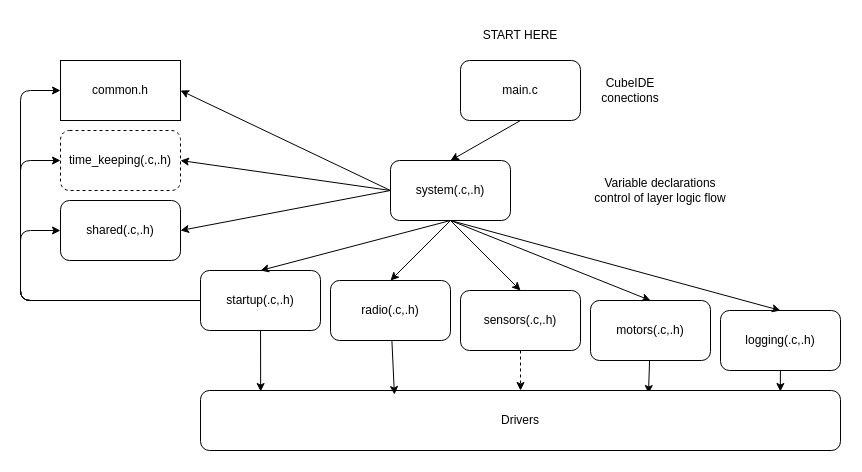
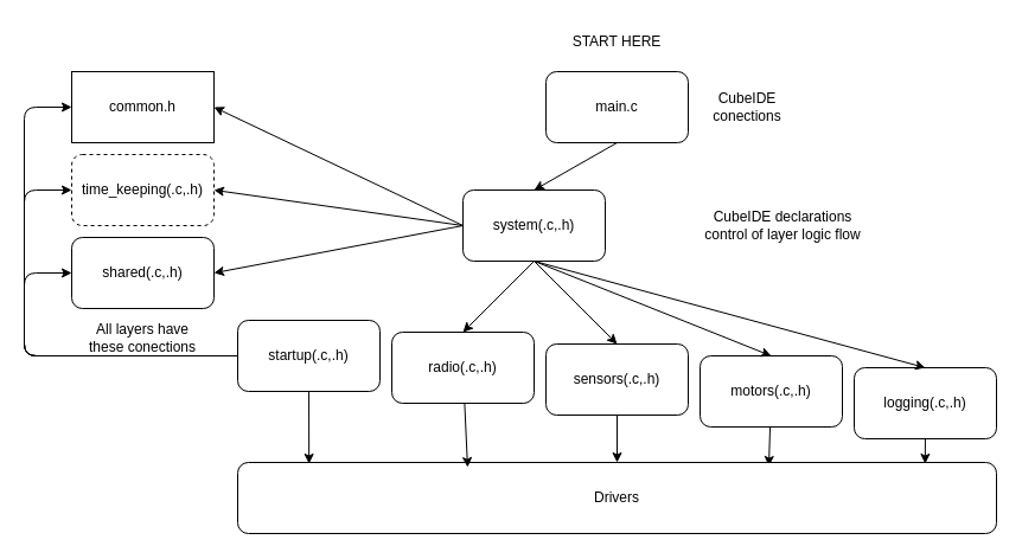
  <mxCell id="0" />
  <mxCell id="1" parent="0" />
  <mxCell id="2" value="main.c" style="rounded=1;whiteSpace=wrap;html=1;" vertex="1" parent="1"><mxGeometry x="460" y="60" width="120" height="60" as="geometry" /></mxCell>
  <mxCell id="3" value="system(.c,.h)" style="rounded=1;whiteSpace=wrap;html=1;" vertex="1" parent="1"><mxGeometry x="390" y="160" width="120" height="60" as="geometry" /></mxCell>
  <mxCell id="4" value="common.h" style="rounded=0;whiteSpace=wrap;html=1;" vertex="1" parent="1"><mxGeometry x="60" y="60" width="120" height="60" as="geometry" /></mxCell>
  <mxCell id="5" value="" style="edgeStyle=none;html=1;entryX=0.7;entryY=0.05;entryDx=0;entryDy=0;entryPerimeter=0;" edge="1" parent="1" source="6" target="21"><mxGeometry relative="1" as="geometry" /></mxCell>
  <mxCell id="6" value="motors&lt;span style=&quot;color: rgb(0, 0, 0);&quot;&gt;(.c,.h)&lt;/span&gt;" style="rounded=1;whiteSpace=wrap;html=1;" vertex="1" parent="1"><mxGeometry x="590" y="300" width="120" height="60" as="geometry" /></mxCell>
- <mxCell id="7" value="" style="edgeStyle=none;html=1;dashed=1;" edge="1" parent="1" source="8" target="21"><mxGeometry relative="1" as="geometry" /></mxCell>
+ <mxCell id="7" value="" style="edgeStyle=none;html=1;" edge="1" parent="1" source="8" target="21"><mxGeometry relative="1" as="geometry" /></mxCell>
  <mxCell id="8" value="sensors&lt;span style=&quot;color: rgb(0, 0, 0);&quot;&gt;(.c,.h)&lt;/span&gt;" style="rounded=1;whiteSpace=wrap;html=1;" vertex="1" parent="1"><mxGeometry x="460" y="290" width="120" height="60" as="geometry" /></mxCell>
  <mxCell id="9" value="shared&lt;span style=&quot;color: rgb(0, 0, 0);&quot;&gt;(.c,.h)&lt;/span&gt;" style="rounded=1;whiteSpace=wrap;html=1;" vertex="1" parent="1"><mxGeometry x="60" y="200" width="120" height="60" as="geometry" /></mxCell>
  <mxCell id="10" value="time_keeping&lt;span style=&quot;color: rgb(0, 0, 0);&quot;&gt;(.c,.h)&lt;/span&gt;" style="rounded=1;whiteSpace=wrap;html=1;dashed=1;" vertex="1" parent="1"><mxGeometry x="60" y="130" width="120" height="60" as="geometry" /></mxCell>
  <mxCell id="11" value="" style="edgeStyle=none;html=1;entryX=0.094;entryY=0.017;entryDx=0;entryDy=0;entryPerimeter=0;" edge="1" parent="1" source="12" target="21"><mxGeometry relative="1" as="geometry" /></mxCell>
  <mxCell id="12" value="startup&lt;span style=&quot;color: rgb(0, 0, 0);&quot;&gt;(.c,.h)&lt;/span&gt;" style="rounded=1;whiteSpace=wrap;html=1;" vertex="1" parent="1"><mxGeometry x="200" y="270" width="120" height="60" as="geometry" /></mxCell>
  <mxCell id="13" value="" style="edgeStyle=none;html=1;entryX=0.906;entryY=0.017;entryDx=0;entryDy=0;entryPerimeter=0;" edge="1" parent="1" source="14" target="21"><mxGeometry relative="1" as="geometry" /></mxCell>
  <mxCell id="14" value="logging&lt;span style=&quot;color: rgb(0, 0, 0);&quot;&gt;(.c,.h)&lt;/span&gt;" style="rounded=1;whiteSpace=wrap;html=1;" vertex="1" parent="1"><mxGeometry x="720" y="310" width="120" height="60" as="geometry" /></mxCell>
  <mxCell id="15" value="" style="endArrow=classic;html=1;exitX=0.5;exitY=1;exitDx=0;exitDy=0;entryX=0.5;entryY=0;entryDx=0;entryDy=0;" edge="1" parent="1" source="2" target="3"><mxGeometry width="50" height="50" relative="1" as="geometry"><mxPoint x="440" y="200" as="sourcePoint" /><mxPoint x="490" y="150" as="targetPoint" /></mxGeometry></mxCell>
  <mxCell id="16" value="" style="endArrow=classic;html=1;entryX=0.5;entryY=0;entryDx=0;entryDy=0;exitX=0.5;exitY=1;exitDx=0;exitDy=0;" edge="1" parent="1" source="3" target="14"><mxGeometry width="50" height="50" relative="1" as="geometry"><mxPoint x="440" y="200" as="sourcePoint" /><mxPoint x="490" y="150" as="targetPoint" /></mxGeometry></mxCell>
  <mxCell id="17" value="" style="endArrow=classic;html=1;exitX=0.5;exitY=1;exitDx=0;exitDy=0;entryX=0.5;entryY=0;entryDx=0;entryDy=0;" edge="1" parent="1" source="3" target="6"><mxGeometry width="50" height="50" relative="1" as="geometry"><mxPoint x="440" y="200" as="sourcePoint" /><mxPoint x="490" y="150" as="targetPoint" /></mxGeometry></mxCell>
  <mxCell id="18" value="" style="endArrow=classic;html=1;entryX=0.5;entryY=0;entryDx=0;entryDy=0;exitX=0.5;exitY=1;exitDx=0;exitDy=0;" edge="1" parent="1" source="3" target="8"><mxGeometry width="50" height="50" relative="1" as="geometry"><mxPoint x="440" y="200" as="sourcePoint" /><mxPoint x="490" y="150" as="targetPoint" /></mxGeometry></mxCell>
  <mxCell id="19" value="" style="endArrow=classic;html=1;exitX=0;exitY=0.5;exitDx=0;exitDy=0;entryX=1;entryY=0.5;entryDx=0;entryDy=0;" edge="1" parent="1" source="3" target="9"><mxGeometry width="50" height="50" relative="1" as="geometry"><mxPoint x="440" y="200" as="sourcePoint" /><mxPoint x="490" y="150" as="targetPoint" /></mxGeometry></mxCell>
  <mxCell id="20" value="" style="endArrow=classic;html=1;entryX=1;entryY=0.5;entryDx=0;entryDy=0;exitX=0;exitY=0.5;exitDx=0;exitDy=0;" edge="1" parent="1" source="3" target="10"><mxGeometry width="50" height="50" relative="1" as="geometry"><mxPoint x="520" y="220" as="sourcePoint" /><mxPoint x="490" y="150" as="targetPoint" /></mxGeometry></mxCell>
  <mxCell id="21" value="Drivers" style="rounded=1;whiteSpace=wrap;html=1;" vertex="1" parent="1"><mxGeometry x="200" y="390" width="640" height="60" as="geometry" /></mxCell>
  <mxCell id="22" value="" style="edgeStyle=none;html=1;entryX=0.303;entryY=0.067;entryDx=0;entryDy=0;entryPerimeter=0;" edge="1" parent="1" source="23" target="21"><mxGeometry relative="1" as="geometry" /></mxCell>
  <mxCell id="23" value="radio&lt;span style=&quot;color: rgb(0, 0, 0);&quot;&gt;(.c,.h)&lt;/span&gt;" style="rounded=1;whiteSpace=wrap;html=1;" vertex="1" parent="1"><mxGeometry x="330" y="280" width="120" height="60" as="geometry" /></mxCell>
  <mxCell id="24" value="" style="endArrow=classic;html=1;entryX=1;entryY=0.5;entryDx=0;entryDy=0;exitX=0;exitY=0.5;exitDx=0;exitDy=0;" edge="1" parent="1" source="3" target="4"><mxGeometry width="50" height="50" relative="1" as="geometry"><mxPoint x="440" y="200" as="sourcePoint" /><mxPoint x="490" y="150" as="targetPoint" /></mxGeometry></mxCell>
- <mxCell id="25" value="Variable declarations control of layer logic flow" style="text;html=1;align=center;verticalAlign=middle;whiteSpace=wrap;rounded=0;" vertex="1" parent="1"><mxGeometry x="590" y="175" width="140" height="30" as="geometry" /></mxCell>
+ <mxCell id="25" value="CubeIDE declarations control of layer logic flow" style="text;html=1;align=center;verticalAlign=middle;whiteSpace=wrap;rounded=0;" vertex="1" parent="1"><mxGeometry x="590" y="175" width="140" height="30" as="geometry" /></mxCell>
  <mxCell id="26" value="CubeIDE conections" style="text;html=1;align=center;verticalAlign=middle;whiteSpace=wrap;rounded=0;" vertex="1" parent="1"><mxGeometry x="600" y="75" width="60" height="30" as="geometry" /></mxCell>
+ <mxCell id="27" value="All layers have these conections" style="text;html=1;align=center;verticalAlign=middle;whiteSpace=wrap;rounded=0;" vertex="1" parent="1"><mxGeometry x="65" y="270" width="110" height="30" as="geometry" /></mxCell>
  <mxCell id="28" value="" style="endArrow=classic;html=1;exitX=0;exitY=0.5;exitDx=0;exitDy=0;entryX=0;entryY=0.5;entryDx=0;entryDy=0;" edge="1" parent="1" source="12" target="10"><mxGeometry width="50" height="50" relative="1" as="geometry"><mxPoint x="440" y="200" as="sourcePoint" /><mxPoint x="20" y="300" as="targetPoint" /><Array as="points"><mxPoint x="20" y="300" /><mxPoint x="20" y="160" /></Array></mxGeometry></mxCell>
  <mxCell id="29" value="" style="endArrow=classic;html=1;exitX=0;exitY=0.5;exitDx=0;exitDy=0;entryX=0;entryY=0.5;entryDx=0;entryDy=0;" edge="1" parent="1" source="12" target="9"><mxGeometry width="50" height="50" relative="1" as="geometry"><mxPoint x="210" y="310" as="sourcePoint" /><mxPoint x="70" y="170" as="targetPoint" /><Array as="points"><mxPoint x="20" y="300" /><mxPoint x="20" y="230" /></Array></mxGeometry></mxCell>
  <mxCell id="30" value="" style="endArrow=classic;html=1;exitX=0;exitY=0.5;exitDx=0;exitDy=0;entryX=0;entryY=0.5;entryDx=0;entryDy=0;" edge="1" parent="1" target="4"><mxGeometry width="50" height="50" relative="1" as="geometry"><mxPoint x="200" y="300" as="sourcePoint" /><mxPoint x="60" y="230" as="targetPoint" /><Array as="points"><mxPoint x="20" y="300" /><mxPoint x="20" y="90" /></Array></mxGeometry></mxCell>
  <mxCell id="31" value="" style="endArrow=classic;html=1;entryX=0.5;entryY=0;entryDx=0;entryDy=0;exitX=0.5;exitY=1;exitDx=0;exitDy=0;" edge="1" parent="1" source="3" target="23"><mxGeometry width="50" height="50" relative="1" as="geometry"><mxPoint x="440" y="200" as="sourcePoint" /><mxPoint x="490" y="150" as="targetPoint" /></mxGeometry></mxCell>
- <mxCell id="32" value="" style="endArrow=classic;html=1;exitX=0.5;exitY=1;exitDx=0;exitDy=0;entryX=0.5;entryY=0;entryDx=0;entryDy=0;" edge="1" parent="1" source="3" target="12"><mxGeometry width="50" height="50" relative="1" as="geometry"><mxPoint x="440" y="200" as="sourcePoint" /><mxPoint x="490" y="150" as="targetPoint" /></mxGeometry></mxCell>
  <mxCell id="33" value="START HERE" style="text;html=1;align=center;verticalAlign=middle;whiteSpace=wrap;rounded=0;" vertex="1" parent="1"><mxGeometry x="475" y="20" width="90" height="30" as="geometry" /></mxCell>
